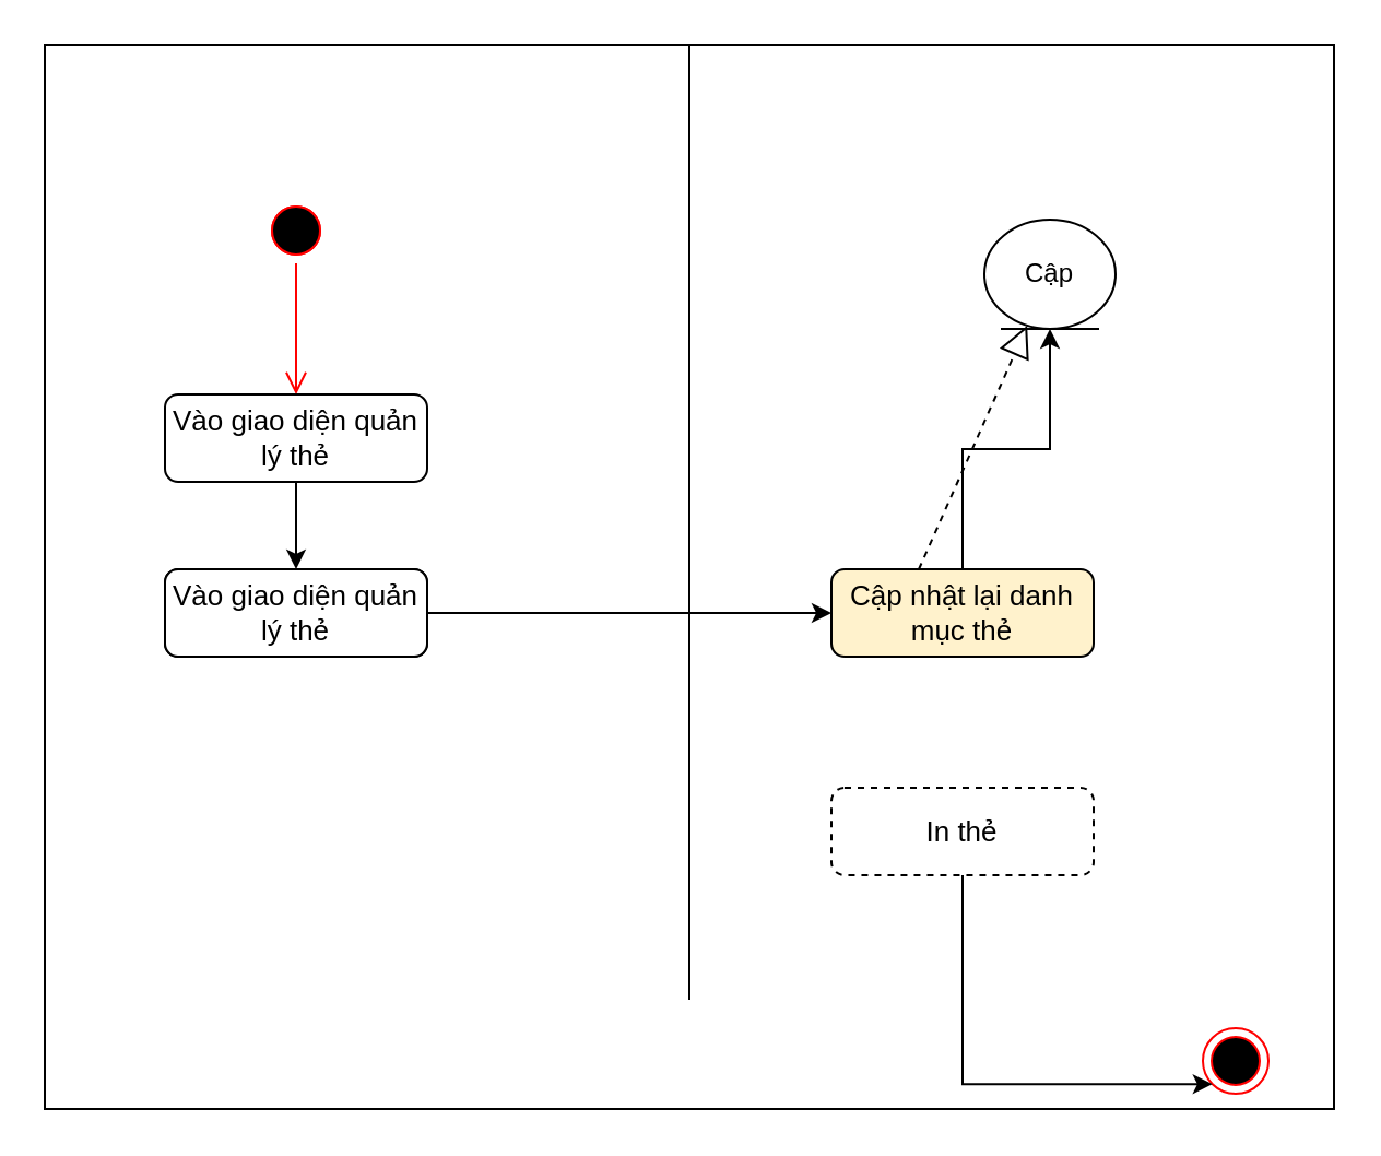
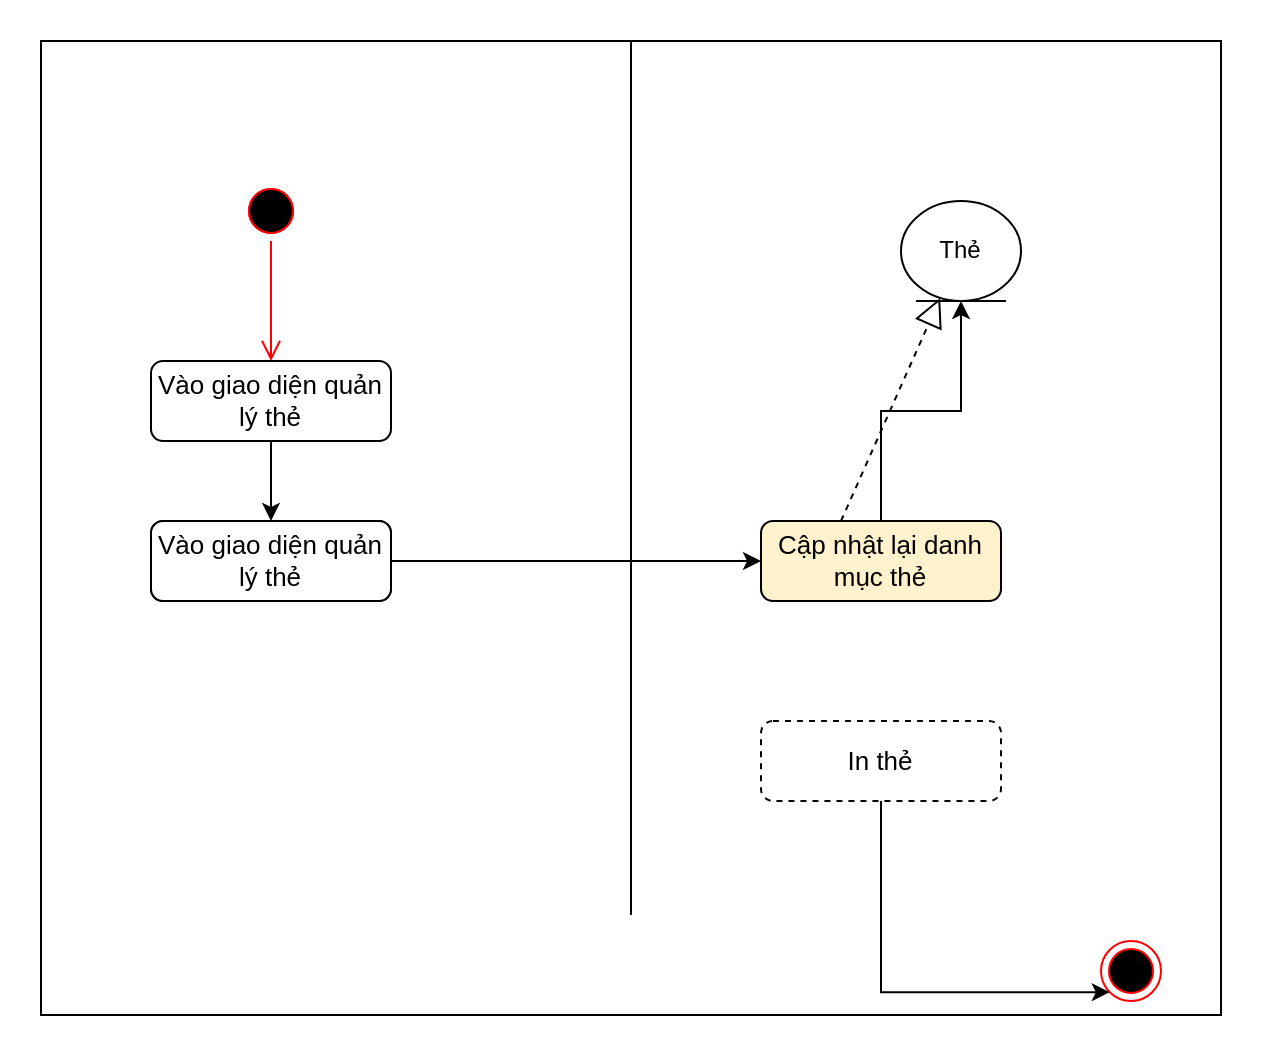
  <mxCell id="0" />
  <mxCell id="1" parent="0" />
  <mxCell id="2" value="" style="shape=table;html=1;whiteSpace=wrap;startSize=0;container=1;collapsible=0;childLayout=tableLayout;" parent="1" vertex="1"><mxGeometry x="20" y="20" width="590" height="487" as="geometry" /></mxCell>
  <mxCell id="3" value="" style="shape=partialRectangle;html=1;whiteSpace=wrap;collapsible=0;dropTarget=0;pointerEvents=0;fillColor=none;top=0;left=0;bottom=0;right=0;points=[[0,0.5],[1,0.5]];portConstraint=eastwest;" parent="2" vertex="1"><mxGeometry width="590" height="50" as="geometry" /></mxCell>
  <mxCell id="4" value="" style="shape=partialRectangle;html=1;whiteSpace=wrap;collapsible=0;dropTarget=0;pointerEvents=0;fillColor=none;top=0;left=0;bottom=0;right=0;points=[[0,0.5],[1,0.5]];portConstraint=eastwest;" parent="2" vertex="1"><mxGeometry y="50" width="590" height="437" as="geometry" /></mxCell>
  <mxCell id="5" value="" style="shape=partialRectangle;html=1;whiteSpace=wrap;connectable=0;overflow=hidden;fillColor=none;top=0;left=0;bottom=0;right=0;" parent="4" vertex="1"><mxGeometry width="295" height="437" as="geometry" /></mxCell>
  <mxCell id="6" value="" style="shape=partialRectangle;html=1;whiteSpace=wrap;connectable=0;overflow=hidden;fillColor=none;top=0;left=0;bottom=0;right=0;" parent="4" vertex="1"><mxGeometry x="295" width="295" height="437" as="geometry" /></mxCell>
  <mxCell id="7" value="" style="ellipse;html=1;shape=startState;fillColor=#000000;strokeColor=#ff0000;" parent="1" vertex="1"><mxGeometry x="120" y="90" width="30" height="30" as="geometry" /></mxCell>
  <mxCell id="8" value="" style="edgeStyle=orthogonalEdgeStyle;html=1;verticalAlign=bottom;endArrow=open;endSize=8;strokeColor=#ff0000;" parent="1" source="7" edge="1"><mxGeometry relative="1" as="geometry"><mxPoint x="135" y="180" as="targetPoint" /></mxGeometry></mxCell>
  <mxCell id="9" style="edgeStyle=orthogonalEdgeStyle;rounded=0;orthogonalLoop=1;jettySize=auto;html=1;entryX=0.5;entryY=0;entryDx=0;entryDy=0;" parent="1" source="10" target="12" edge="1"><mxGeometry relative="1" as="geometry" /></mxCell>
  <mxCell id="10" value="Vào giao diện quản lý thẻ" style="rounded=1;whiteSpace=wrap;html=1;fontSize=13;strokeColor=#000000;" parent="1" vertex="1"><mxGeometry x="75" y="180" width="120" height="40" as="geometry" /></mxCell>
  <mxCell id="11" style="edgeStyle=orthogonalEdgeStyle;rounded=0;orthogonalLoop=1;jettySize=auto;html=1;" parent="1" source="12" target="14" edge="1"><mxGeometry relative="1" as="geometry" /></mxCell>
  <mxCell id="12" value="Vào giao diện quản lý thẻ" style="rounded=1;whiteSpace=wrap;html=1;fontSize=13;strokeColor=#000000;" parent="1" vertex="1"><mxGeometry x="75" y="260" width="120" height="40" as="geometry" /></mxCell>
  <mxCell id="13" style="edgeStyle=orthogonalEdgeStyle;rounded=0;orthogonalLoop=1;jettySize=auto;html=1;" edge="1" parent="1" source="14" target="16"><mxGeometry relative="1" as="geometry" /></mxCell>
  <mxCell id="14" value="Cập nhật lại danh mục thẻ" style="rounded=1;whiteSpace=wrap;html=1;fontSize=13;strokeColor=#000000;fillColor=#fff2cc;" parent="1" vertex="1"><mxGeometry x="380" y="260" width="120" height="40" as="geometry" /></mxCell>
  <mxCell id="15" value="" style="ellipse;html=1;shape=endState;fillColor=#000000;strokeColor=#ff0000;" parent="1" vertex="1"><mxGeometry x="550" y="470" width="30" height="30" as="geometry" /></mxCell>
- <mxCell id="16" value="Cập" style="ellipse;shape=umlEntity;whiteSpace=wrap;html=1;" parent="1" vertex="1"><mxGeometry x="450" y="100" width="60" height="50" as="geometry" /></mxCell>
+ <mxCell id="16" value="Thẻ" style="ellipse;shape=umlEntity;whiteSpace=wrap;html=1;" parent="1" vertex="1"><mxGeometry x="450" y="100" width="60" height="50" as="geometry" /></mxCell>
  <mxCell id="17" value="" style="endArrow=block;dashed=1;endFill=0;endSize=12;html=1;" parent="1" target="16" edge="1"><mxGeometry width="160" relative="1" as="geometry"><mxPoint x="420" y="260" as="sourcePoint" /><mxPoint x="580" y="260" as="targetPoint" /></mxGeometry></mxCell>
  <mxCell id="18" value="" style="ellipse;html=1;shape=startState;fillColor=#000000;strokeColor=#ff0000;" parent="1" vertex="1"><mxGeometry x="120" y="90" width="30" height="30" as="geometry" /></mxCell>
  <mxCell id="19" value="Vào giao diện quản lý thẻ" style="rounded=1;whiteSpace=wrap;html=1;fontSize=13;strokeColor=#000000;" parent="1" vertex="1"><mxGeometry x="75" y="260" width="120" height="40" as="geometry" /></mxCell>
  <mxCell id="20" style="edgeStyle=orthogonalEdgeStyle;rounded=0;orthogonalLoop=1;jettySize=auto;html=1;entryX=0;entryY=1;entryDx=0;entryDy=0;" edge="1" parent="1" source="21" target="15"><mxGeometry relative="1" as="geometry"><Array as="points"><mxPoint x="440" y="496" /></Array></mxGeometry></mxCell>
  <mxCell id="21" value="In thẻ" style="rounded=1;whiteSpace=wrap;html=1;fontSize=13;strokeColor=#000000;dashed=1;" vertex="1" parent="1"><mxGeometry x="380" y="360" width="120" height="40" as="geometry" /></mxCell>
